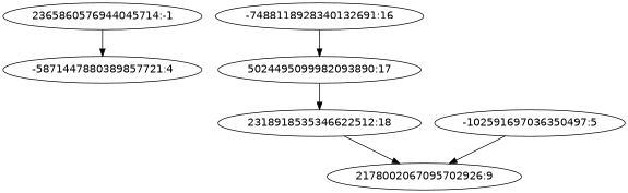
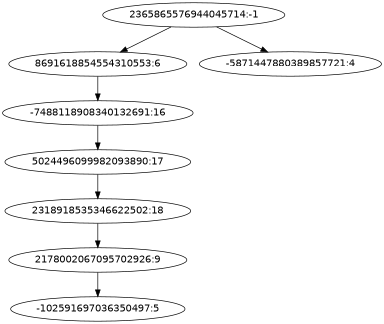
  digraph {
    fontname="DejaVu Sans"
    node [fontname="DejaVu Sans"]
    edge [fontname="DejaVu Sans"]
-   n1 [label="2365860576944045714:-1"]
+   n1 [label="2365865576944045714:-1"]
+   n2 [label="8691618854554310553:6"]
    n3 [label="-5871447880389857721:4"]
-   n4 [label="-7488118928340132691:16"]
-   n5 [label="5024495099982093890:17"]
-   n6 [label="2318918535346622512:18"]
+   n4 [label="-7488118908340132691:16"]
+   n5 [label="5024496099982093890:17"]
+   n6 [label="2318918535346622502:18"]
    n7 [label="2178002067095702926:9"]
    n8 [label="-102591697036350497:5"]
+   n1 -> n2
    n1 -> n3
+   n2 -> n4
    n4 -> n5
    n5 -> n6
    n6 -> n7
-   n8 -> n7
+   n7 -> n8
  }
